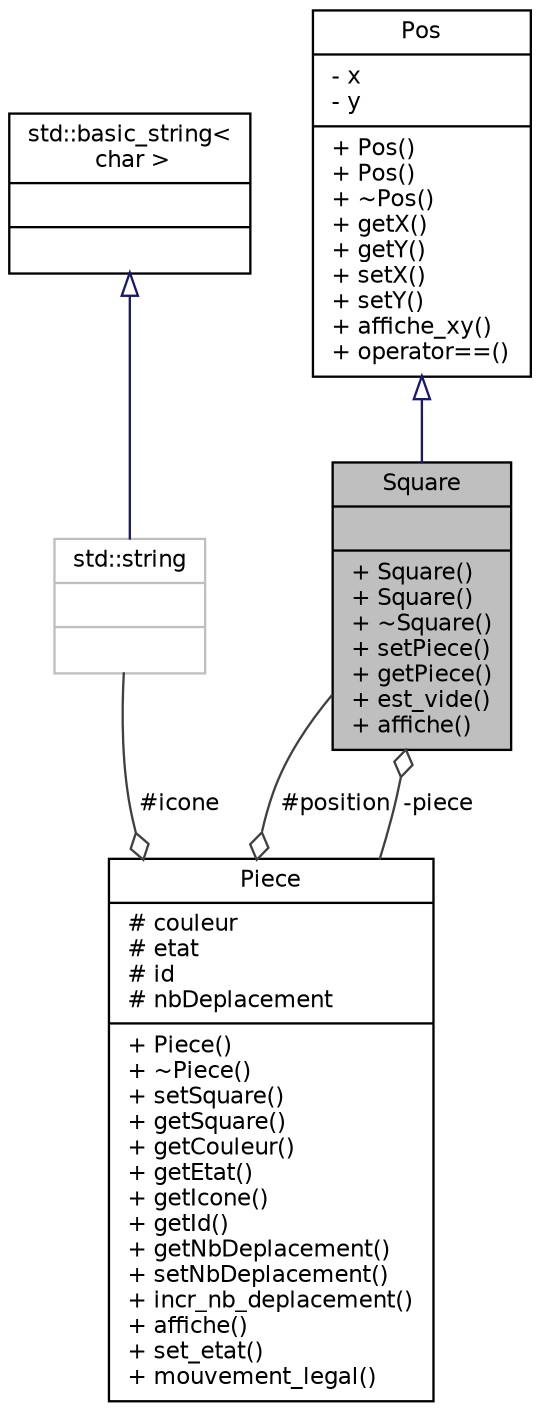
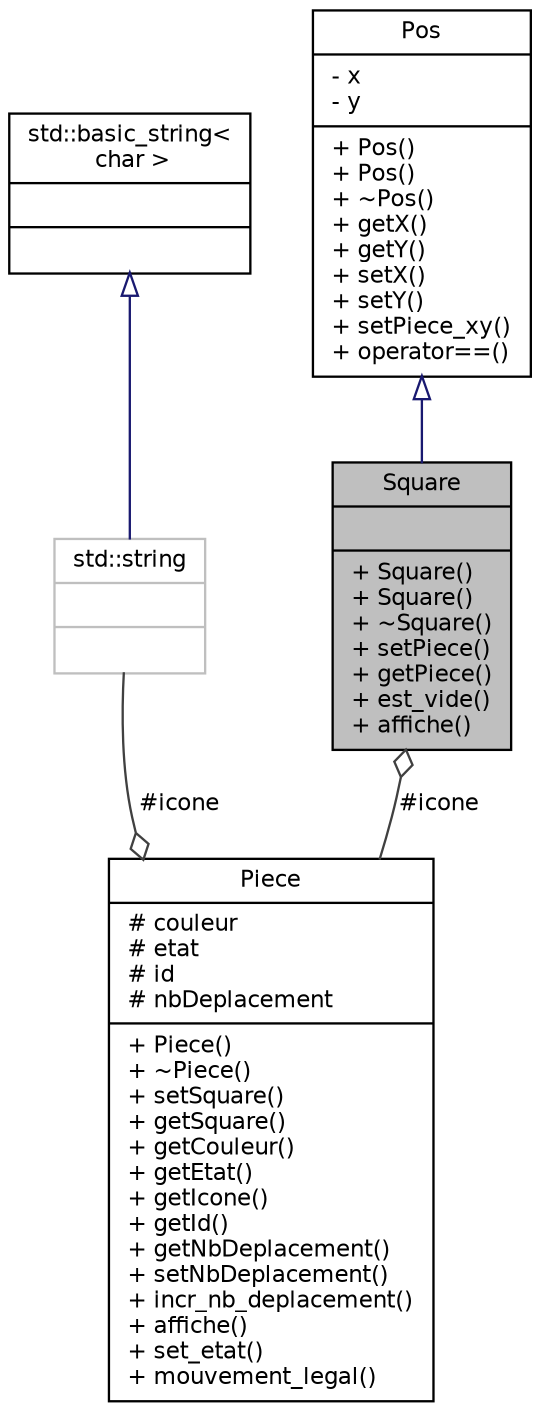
  digraph {
    node [color=black fillcolor=white fontname=Helvetica fontsize=10 shape=record style=filled]
    edge [arrowhead=odiamond color=grey25 fontname=Helvetica fontsize=10 labelfontname=Helvetica labelfontsize=10 style=solid]
    n1 [fillcolor=grey75 fontcolor=black height=0.2 label="{Square\n||+ Square()\l+ Square()\l+ ~Square()\l+ setPiece()\l+ getPiece()\l+ est_vide()\l+ affiche()\l}" width=0.4]
    n2 [height=0.2 label="{Piece\n|# couleur\l# etat\l# id\l# nbDeplacement\l|+ Piece()\l+ ~Piece()\l+ setSquare()\l+ getSquare()\l+ getCouleur()\l+ getEtat()\l+ getIcone()\l+ getId()\l+ getNbDeplacement()\l+ setNbDeplacement()\l+ incr_nb_deplacement()\l+ affiche()\l+ set_etat()\l+ mouvement_legal()\l}" width=0.4]
-   n3 [height=0.2 label="{Pos\n|- x\l- y\l|+ Pos()\l+ Pos()\l+ ~Pos()\l+ getX()\l+ getY()\l+ setX()\l+ setY()\l+ affiche_xy()\l+ operator==()\l}" width=0.4]
+   n3 [height=0.2 label="{Pos\n|- x\l- y\l|+ Pos()\l+ Pos()\l+ ~Pos()\l+ getX()\l+ getY()\l+ setX()\l+ setY()\l+ setPiece_xy()\l+ operator==()\l}" width=0.4]
    n4 [color=grey75 height=0.2 label="{std::string\n||}" width=0.4]
    n5 [height=0.2 label="{std::basic_string\<\l char \>\n||}" width=0.4]
-   n1 -> n2 [label=" #position"]
-   n2 -> n1 [label=" -piece"]
+   n2 -> n1 [label=" #icone"]
    n3 -> n1 [arrowtail=onormal color=midnightblue dir=back arrowhead=""]
    n4 -> n2 [label=" #icone"]
    n5 -> n4 [arrowtail=onormal color=midnightblue dir=back arrowhead=""]
  }
